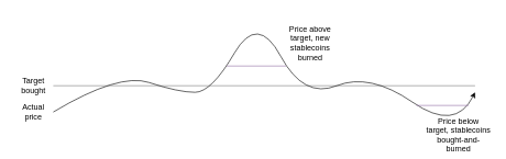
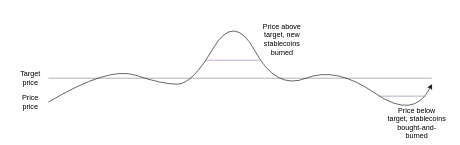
  <mxCell id="0" />
  <mxCell id="1" parent="0" />
  <mxCell id="2" value="" style="endArrow=none;html=1;rounded=0;fillColor=#d5e8d4;strokeColor=#808080;" edge="1" parent="1"><mxGeometry width="50" height="50" relative="1" as="geometry"><mxPoint x="80" y="130" as="sourcePoint" /><mxPoint x="720" y="130" as="targetPoint" /></mxGeometry></mxCell>
- <mxCell id="3" value="Target&lt;br&gt;bought" style="text;html=1;strokeColor=none;fillColor=none;align=center;verticalAlign=middle;whiteSpace=wrap;rounded=0;" vertex="1" parent="1"><mxGeometry x="20" y="110" width="60" height="40" as="geometry" /></mxCell>
+ <mxCell id="3" value="Target&lt;br&gt;price" style="text;html=1;strokeColor=none;fillColor=none;align=center;verticalAlign=middle;whiteSpace=wrap;rounded=0;" vertex="1" parent="1"><mxGeometry x="20" y="110" width="60" height="40" as="geometry" /></mxCell>
  <mxCell id="4" value="" style="curved=1;endArrow=classic;html=1;rounded=0;" edge="1" parent="1"><mxGeometry width="50" height="50" relative="1" as="geometry"><mxPoint x="80" y="170" as="sourcePoint" /><mxPoint x="720" y="140" as="targetPoint" /><Array as="points"><mxPoint x="180" y="110" /><mxPoint x="270" y="140" /><mxPoint x="320" y="140" /><mxPoint x="390" y="20" /><mxPoint x="460" y="150" /><mxPoint x="560" y="110" /><mxPoint x="690" y="200" /></Array></mxGeometry></mxCell>
  <mxCell id="5" value="Price above target, new stablecoins burned" style="text;html=1;strokeColor=none;fillColor=none;align=center;verticalAlign=middle;whiteSpace=wrap;rounded=0;" vertex="1" parent="1"><mxGeometry x="420" y="50" width="100" height="30" as="geometry" /></mxCell>
  <mxCell id="6" value="" style="endArrow=none;html=1;rounded=0;fillColor=#e1d5e7;strokeColor=#9673a6;" edge="1" parent="1"><mxGeometry width="50" height="50" relative="1" as="geometry"><mxPoint x="343" y="100" as="sourcePoint" /><mxPoint x="433" y="100" as="targetPoint" /></mxGeometry></mxCell>
  <mxCell id="7" value="" style="endArrow=none;html=1;rounded=0;fillColor=#e1d5e7;strokeColor=#9673a6;" edge="1" parent="1"><mxGeometry width="50" height="50" relative="1" as="geometry"><mxPoint x="631" y="160" as="sourcePoint" /><mxPoint x="710" y="160" as="targetPoint" /></mxGeometry></mxCell>
  <mxCell id="8" value="Price below target, stablecoins bought-and-burned" style="text;html=1;strokeColor=none;fillColor=none;align=center;verticalAlign=middle;whiteSpace=wrap;rounded=0;" vertex="1" parent="1"><mxGeometry x="645" y="190" width="100" height="30" as="geometry" /></mxCell>
- <mxCell id="9" value="Actual&lt;br&gt;price" style="text;html=1;strokeColor=none;fillColor=none;align=center;verticalAlign=middle;whiteSpace=wrap;rounded=0;" vertex="1" parent="1"><mxGeometry x="20" y="150" width="60" height="40" as="geometry" /></mxCell>
+ <mxCell id="9" value="Price&lt;br&gt;price" style="text;html=1;strokeColor=none;fillColor=none;align=center;verticalAlign=middle;whiteSpace=wrap;rounded=0;" vertex="1" parent="1"><mxGeometry x="20" y="150" width="60" height="40" as="geometry" /></mxCell>
